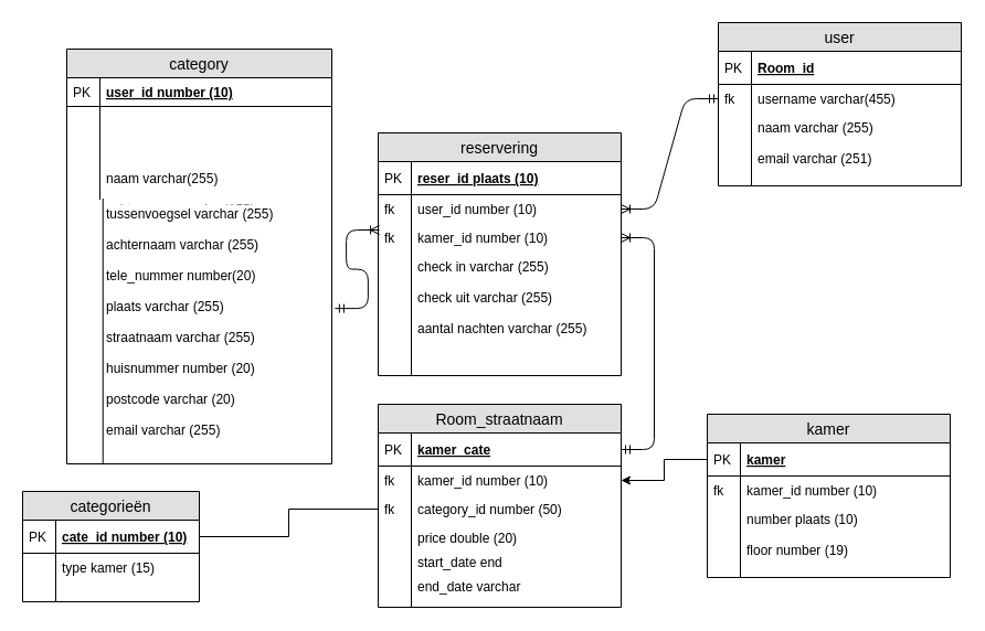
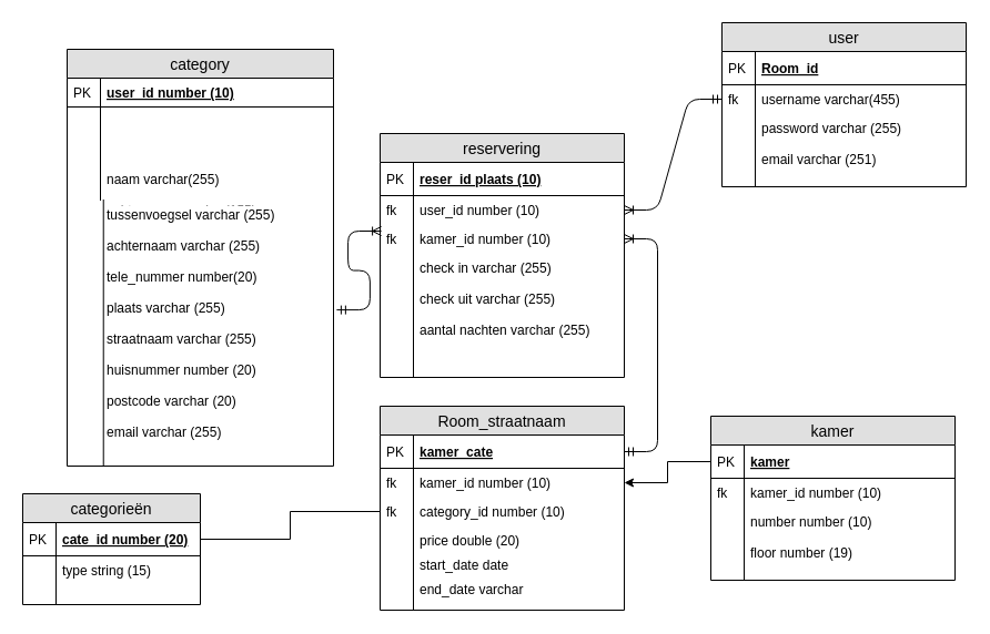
  <mxCell id="0" />
  <mxCell id="1" parent="0" />
  <mxCell id="2" value="category" style="swimlane;fontStyle=0;childLayout=stackLayout;horizontal=1;startSize=26;fillColor=#e0e0e0;horizontalStack=0;resizeParent=1;resizeParentMax=0;resizeLast=0;collapsible=1;marginBottom=0;swimlaneFillColor=#ffffff;align=center;fontSize=14;" vertex="1" parent="1"><mxGeometry x="60" y="44" width="240" height="376" as="geometry"><mxRectangle x="40" y="10" width="60" height="26" as="alternateBounds" /></mxGeometry></mxCell>
  <mxCell id="3" value="user_id number (10)" style="shape=partialRectangle;top=0;left=0;right=0;bottom=1;align=left;verticalAlign=middle;fillColor=none;spacingLeft=34;spacingRight=4;overflow=hidden;rotatable=0;points=[[0,0.5],[1,0.5]];portConstraint=eastwest;dropTarget=0;fontStyle=5;fontSize=12;" vertex="1" parent="2"><mxGeometry y="26" width="240" height="26" as="geometry" /></mxCell>
  <mxCell id="4" value="PK" style="shape=partialRectangle;top=0;left=0;bottom=0;fillColor=none;align=left;verticalAlign=middle;spacingLeft=4;spacingRight=4;overflow=hidden;rotatable=0;points=[];portConstraint=eastwest;part=1;fontSize=12;" vertex="1" connectable="0" parent="3"><mxGeometry width="30" height="26" as="geometry" /></mxCell>
  <mxCell id="5" value="" style="shape=partialRectangle;top=0;left=0;right=0;bottom=0;align=left;verticalAlign=top;fillColor=none;spacingLeft=34;spacingRight=4;overflow=hidden;rotatable=0;points=[[0,0.5],[1,0.5]];portConstraint=eastwest;dropTarget=0;fontSize=12;" vertex="1" parent="2"><mxGeometry y="52" width="240" height="26" as="geometry" /></mxCell>
  <mxCell id="6" value="" style="shape=partialRectangle;top=0;left=0;bottom=0;fillColor=none;align=left;verticalAlign=top;spacingLeft=4;spacingRight=4;overflow=hidden;rotatable=0;points=[];portConstraint=eastwest;part=1;fontSize=12;" vertex="1" connectable="0" parent="5"><mxGeometry width="30" height="26" as="geometry" /></mxCell>
  <mxCell id="7" value="" style="shape=partialRectangle;top=0;left=0;right=0;bottom=0;align=left;verticalAlign=top;fillColor=none;spacingLeft=34;spacingRight=4;overflow=hidden;rotatable=0;points=[[0,0.5],[1,0.5]];portConstraint=eastwest;dropTarget=0;fontSize=12;" vertex="1" parent="2"><mxGeometry y="78" width="240" height="26" as="geometry" /></mxCell>
  <mxCell id="8" value="" style="shape=partialRectangle;top=0;left=0;bottom=0;fillColor=none;align=left;verticalAlign=top;spacingLeft=4;spacingRight=4;overflow=hidden;rotatable=0;points=[];portConstraint=eastwest;part=1;fontSize=12;" vertex="1" connectable="0" parent="7"><mxGeometry width="30" height="26" as="geometry" /></mxCell>
  <mxCell id="9" value="naam varchar(255)&#10;&#10;achternaam varchar(155)&#10;f&#10;" style="shape=partialRectangle;top=0;left=0;right=0;bottom=0;align=left;verticalAlign=top;fillColor=none;spacingLeft=34;spacingRight=4;overflow=hidden;rotatable=0;points=[[0,0.5],[1,0.5]];portConstraint=eastwest;dropTarget=0;fontSize=12;" vertex="1" parent="2"><mxGeometry y="104" width="240" height="32" as="geometry" /></mxCell>
  <mxCell id="10" value="" style="shape=partialRectangle;top=0;left=0;bottom=0;fillColor=none;align=left;verticalAlign=top;spacingLeft=4;spacingRight=4;overflow=hidden;rotatable=0;points=[];portConstraint=eastwest;part=1;fontSize=12;" vertex="1" connectable="0" parent="9"><mxGeometry width="30" height="32" as="geometry" /></mxCell>
  <mxCell id="11" value="tussenvoegsel varchar (255)&#10;&#10;achternaam varchar (255)&#10;&#10;tele_nummer number(20)&#10;&#10;plaats varchar (255)&#10;&#10;straatnaam varchar (255)&#10;&#10;huisnummer number (20)&#10;&#10;postcode varchar (20)&#10;&#10;email varchar (255)" style="shape=partialRectangle;top=0;left=0;right=0;bottom=0;align=left;verticalAlign=top;fillColor=none;spacingLeft=34;spacingRight=4;overflow=hidden;rotatable=0;points=[[0,0.5],[1,0.5]];portConstraint=eastwest;dropTarget=0;fontSize=12;" vertex="1" parent="2"><mxGeometry y="136" width="240" height="240" as="geometry" /></mxCell>
  <mxCell id="12" value="" style="shape=partialRectangle;top=0;left=0;bottom=0;fillColor=none;align=left;verticalAlign=top;spacingLeft=4;spacingRight=4;overflow=hidden;rotatable=0;points=[];portConstraint=eastwest;part=1;fontSize=12;" vertex="1" connectable="0" parent="11"><mxGeometry width="32.727" height="240.0" as="geometry" /></mxCell>
  <mxCell id="13" value="categorieën" style="swimlane;fontStyle=0;childLayout=stackLayout;horizontal=1;startSize=26;fillColor=#e0e0e0;horizontalStack=0;resizeParent=1;resizeParentMax=0;resizeLast=0;collapsible=1;marginBottom=0;swimlaneFillColor=#ffffff;align=center;fontSize=14;" vertex="1" parent="1"><mxGeometry x="20" y="445" width="160" height="100" as="geometry" /></mxCell>
- <mxCell id="14" value="cate_id number (10)" style="shape=partialRectangle;top=0;left=0;right=0;bottom=1;align=left;verticalAlign=middle;fillColor=none;spacingLeft=34;spacingRight=4;overflow=hidden;rotatable=0;points=[[0,0.5],[1,0.5]];portConstraint=eastwest;dropTarget=0;fontStyle=5;fontSize=12;" vertex="1" parent="13"><mxGeometry y="26" width="160" height="30" as="geometry" /></mxCell>
+ <mxCell id="14" value="cate_id number (20)" style="shape=partialRectangle;top=0;left=0;right=0;bottom=1;align=left;verticalAlign=middle;fillColor=none;spacingLeft=34;spacingRight=4;overflow=hidden;rotatable=0;points=[[0,0.5],[1,0.5]];portConstraint=eastwest;dropTarget=0;fontStyle=5;fontSize=12;" vertex="1" parent="13"><mxGeometry y="26" width="160" height="30" as="geometry" /></mxCell>
  <mxCell id="15" value="PK" style="shape=partialRectangle;top=0;left=0;bottom=0;fillColor=none;align=left;verticalAlign=middle;spacingLeft=4;spacingRight=4;overflow=hidden;rotatable=0;points=[];portConstraint=eastwest;part=1;fontSize=12;" vertex="1" connectable="0" parent="14"><mxGeometry width="30" height="30" as="geometry" /></mxCell>
- <mxCell id="16" value="type kamer (15)" style="shape=partialRectangle;top=0;left=0;right=0;bottom=0;align=left;verticalAlign=top;fillColor=none;spacingLeft=34;spacingRight=4;overflow=hidden;rotatable=0;points=[[0,0.5],[1,0.5]];portConstraint=eastwest;dropTarget=0;fontSize=12;" vertex="1" parent="13"><mxGeometry y="56" width="160" height="44" as="geometry" /></mxCell>
+ <mxCell id="16" value="type string (15)" style="shape=partialRectangle;top=0;left=0;right=0;bottom=0;align=left;verticalAlign=top;fillColor=none;spacingLeft=34;spacingRight=4;overflow=hidden;rotatable=0;points=[[0,0.5],[1,0.5]];portConstraint=eastwest;dropTarget=0;fontSize=12;" vertex="1" parent="13"><mxGeometry y="56" width="160" height="44" as="geometry" /></mxCell>
  <mxCell id="17" value="" style="shape=partialRectangle;top=0;left=0;bottom=0;fillColor=none;align=left;verticalAlign=top;spacingLeft=4;spacingRight=4;overflow=hidden;rotatable=0;points=[];portConstraint=eastwest;part=1;fontSize=12;" vertex="1" connectable="0" parent="16"><mxGeometry width="30" height="44" as="geometry" /></mxCell>
  <mxCell id="18" value="reservering" style="swimlane;fontStyle=0;childLayout=stackLayout;horizontal=1;startSize=26;fillColor=#e0e0e0;horizontalStack=0;resizeParent=1;resizeParentMax=0;resizeLast=0;collapsible=1;marginBottom=0;swimlaneFillColor=#ffffff;align=center;fontSize=14;" vertex="1" parent="1"><mxGeometry x="342" y="120" width="220" height="220" as="geometry" /></mxCell>
  <mxCell id="19" value="reser_id plaats (10)" style="shape=partialRectangle;top=0;left=0;right=0;bottom=1;align=left;verticalAlign=middle;fillColor=none;spacingLeft=34;spacingRight=4;overflow=hidden;rotatable=0;points=[[0,0.5],[1,0.5]];portConstraint=eastwest;dropTarget=0;fontStyle=5;fontSize=12;" vertex="1" parent="18"><mxGeometry y="26" width="220" height="30" as="geometry" /></mxCell>
  <mxCell id="20" value="PK" style="shape=partialRectangle;top=0;left=0;bottom=0;fillColor=none;align=left;verticalAlign=middle;spacingLeft=4;spacingRight=4;overflow=hidden;rotatable=0;points=[];portConstraint=eastwest;part=1;fontSize=12;" vertex="1" connectable="0" parent="19"><mxGeometry width="30" height="30" as="geometry" /></mxCell>
  <mxCell id="21" value="user_id number (10)" style="shape=partialRectangle;top=0;left=0;right=0;bottom=0;align=left;verticalAlign=top;fillColor=none;spacingLeft=34;spacingRight=4;overflow=hidden;rotatable=0;points=[[0,0.5],[1,0.5]];portConstraint=eastwest;dropTarget=0;fontSize=12;" vertex="1" parent="18"><mxGeometry y="56" width="220" height="26" as="geometry" /></mxCell>
  <mxCell id="22" value="fk" style="shape=partialRectangle;top=0;left=0;bottom=0;fillColor=none;align=left;verticalAlign=top;spacingLeft=4;spacingRight=4;overflow=hidden;rotatable=0;points=[];portConstraint=eastwest;part=1;fontSize=12;" vertex="1" connectable="0" parent="21"><mxGeometry width="30" height="26" as="geometry" /></mxCell>
  <mxCell id="23" value="kamer_id number (10)" style="shape=partialRectangle;top=0;left=0;right=0;bottom=0;align=left;verticalAlign=top;fillColor=none;spacingLeft=34;spacingRight=4;overflow=hidden;rotatable=0;points=[[0,0.5],[1,0.5]];portConstraint=eastwest;dropTarget=0;fontSize=12;" vertex="1" parent="18"><mxGeometry y="82" width="220" height="26" as="geometry" /></mxCell>
  <mxCell id="24" value="fk" style="shape=partialRectangle;top=0;left=0;bottom=0;fillColor=none;align=left;verticalAlign=top;spacingLeft=4;spacingRight=4;overflow=hidden;rotatable=0;points=[];portConstraint=eastwest;part=1;fontSize=12;" vertex="1" connectable="0" parent="23"><mxGeometry width="30" height="26" as="geometry" /></mxCell>
  <mxCell id="25" value="check in varchar (255)&#10;&#10;check uit varchar (255)&#10;&#10;aantal nachten varchar (255)&#10;&#10;&#10;&#10;" style="shape=partialRectangle;top=0;left=0;right=0;bottom=0;align=left;verticalAlign=top;fillColor=none;spacingLeft=34;spacingRight=4;overflow=hidden;rotatable=0;points=[[0,0.5],[1,0.5]];portConstraint=eastwest;dropTarget=0;fontSize=12;" vertex="1" parent="18"><mxGeometry y="108" width="220" height="102" as="geometry" /></mxCell>
  <mxCell id="26" value="" style="shape=partialRectangle;top=0;left=0;bottom=0;fillColor=none;align=left;verticalAlign=top;spacingLeft=4;spacingRight=4;overflow=hidden;rotatable=0;points=[];portConstraint=eastwest;part=1;fontSize=12;" vertex="1" connectable="0" parent="25"><mxGeometry width="30" height="102" as="geometry" /></mxCell>
  <mxCell id="27" value="" style="shape=partialRectangle;top=0;left=0;right=0;bottom=0;align=left;verticalAlign=top;fillColor=none;spacingLeft=34;spacingRight=4;overflow=hidden;rotatable=0;points=[[0,0.5],[1,0.5]];portConstraint=eastwest;dropTarget=0;fontSize=12;" vertex="1" parent="18"><mxGeometry y="210" width="220" height="10" as="geometry" /></mxCell>
  <mxCell id="28" value="" style="shape=partialRectangle;top=0;left=0;bottom=0;fillColor=none;align=left;verticalAlign=top;spacingLeft=4;spacingRight=4;overflow=hidden;rotatable=0;points=[];portConstraint=eastwest;part=1;fontSize=12;" vertex="1" connectable="0" parent="27"><mxGeometry width="30" height="10" as="geometry" /></mxCell>
  <mxCell id="29" value="" style="edgeStyle=entityRelationEdgeStyle;fontSize=12;html=1;endArrow=ERoneToMany;startArrow=ERmandOne;entryX=0.005;entryY=0.231;entryDx=0;entryDy=0;entryPerimeter=0;exitX=1.012;exitY=0.413;exitDx=0;exitDy=0;exitPerimeter=0;" edge="1" parent="1" source="11" target="23"><mxGeometry width="100" height="100" relative="1" as="geometry"><mxPoint x="300" y="559" as="sourcePoint" /><mxPoint x="400" y="459" as="targetPoint" /></mxGeometry></mxCell>
  <mxCell id="30" value="" style="edgeStyle=entityRelationEdgeStyle;fontSize=12;html=1;endArrow=ERoneToMany;startArrow=ERmandOne;exitX=1;exitY=0.5;exitDx=0;exitDy=0;" edge="1" parent="1" source="32" target="23"><mxGeometry width="100" height="100" relative="1" as="geometry"><mxPoint x="570" y="407" as="sourcePoint" /><mxPoint x="520" y="209" as="targetPoint" /></mxGeometry></mxCell>
  <mxCell id="31" value="Room_straatnaam" style="swimlane;fontStyle=0;childLayout=stackLayout;horizontal=1;startSize=26;fillColor=#e0e0e0;horizontalStack=0;resizeParent=1;resizeParentMax=0;resizeLast=0;collapsible=1;marginBottom=0;swimlaneFillColor=#ffffff;align=center;fontSize=14;" vertex="1" parent="1"><mxGeometry x="342" y="366" width="220" height="184" as="geometry" /></mxCell>
  <mxCell id="32" value="kamer_cate" style="shape=partialRectangle;top=0;left=0;right=0;bottom=1;align=left;verticalAlign=middle;fillColor=none;spacingLeft=34;spacingRight=4;overflow=hidden;rotatable=0;points=[[0,0.5],[1,0.5]];portConstraint=eastwest;dropTarget=0;fontStyle=5;fontSize=12;" vertex="1" parent="31"><mxGeometry y="26" width="220" height="30" as="geometry" /></mxCell>
  <mxCell id="33" value="PK" style="shape=partialRectangle;top=0;left=0;bottom=0;fillColor=none;align=left;verticalAlign=middle;spacingLeft=4;spacingRight=4;overflow=hidden;rotatable=0;points=[];portConstraint=eastwest;part=1;fontSize=12;" vertex="1" connectable="0" parent="32"><mxGeometry width="30" height="30" as="geometry" /></mxCell>
  <mxCell id="34" value="kamer_id number (10)" style="shape=partialRectangle;top=0;left=0;right=0;bottom=0;align=left;verticalAlign=top;fillColor=none;spacingLeft=34;spacingRight=4;overflow=hidden;rotatable=0;points=[[0,0.5],[1,0.5]];portConstraint=eastwest;dropTarget=0;fontSize=12;" vertex="1" parent="31"><mxGeometry y="56" width="220" height="26" as="geometry" /></mxCell>
  <mxCell id="35" value="fk" style="shape=partialRectangle;top=0;left=0;bottom=0;fillColor=none;align=left;verticalAlign=top;spacingLeft=4;spacingRight=4;overflow=hidden;rotatable=0;points=[];portConstraint=eastwest;part=1;fontSize=12;" vertex="1" connectable="0" parent="34"><mxGeometry width="30" height="26" as="geometry" /></mxCell>
- <mxCell id="36" value="category_id number (50)" style="shape=partialRectangle;top=0;left=0;right=0;bottom=0;align=left;verticalAlign=top;fillColor=none;spacingLeft=34;spacingRight=4;overflow=hidden;rotatable=0;points=[[0,0.5],[1,0.5]];portConstraint=eastwest;dropTarget=0;fontSize=12;" vertex="1" parent="31"><mxGeometry y="82" width="220" height="26" as="geometry" /></mxCell>
+ <mxCell id="36" value="category_id number (10)" style="shape=partialRectangle;top=0;left=0;right=0;bottom=0;align=left;verticalAlign=top;fillColor=none;spacingLeft=34;spacingRight=4;overflow=hidden;rotatable=0;points=[[0,0.5],[1,0.5]];portConstraint=eastwest;dropTarget=0;fontSize=12;" vertex="1" parent="31"><mxGeometry y="82" width="220" height="26" as="geometry" /></mxCell>
  <mxCell id="37" value="fk" style="shape=partialRectangle;top=0;left=0;bottom=0;fillColor=none;align=left;verticalAlign=top;spacingLeft=4;spacingRight=4;overflow=hidden;rotatable=0;points=[];portConstraint=eastwest;part=1;fontSize=12;" vertex="1" connectable="0" parent="36"><mxGeometry width="30" height="26" as="geometry" /></mxCell>
  <mxCell id="38" value="price double (20)&#10;&#10;" style="shape=partialRectangle;top=0;left=0;right=0;bottom=0;align=left;verticalAlign=top;fillColor=none;spacingLeft=34;spacingRight=4;overflow=hidden;rotatable=0;points=[[0,0.5],[1,0.5]];portConstraint=eastwest;dropTarget=0;fontSize=12;" vertex="1" parent="31"><mxGeometry y="108" width="220" height="22" as="geometry" /></mxCell>
  <mxCell id="39" value="" style="shape=partialRectangle;top=0;left=0;bottom=0;fillColor=none;align=left;verticalAlign=top;spacingLeft=4;spacingRight=4;overflow=hidden;rotatable=0;points=[];portConstraint=eastwest;part=1;fontSize=12;" vertex="1" connectable="0" parent="38"><mxGeometry width="30" height="22" as="geometry" /></mxCell>
- <mxCell id="40" value="start_date end&#10;&#10;" style="shape=partialRectangle;top=0;left=0;right=0;bottom=0;align=left;verticalAlign=top;fillColor=none;spacingLeft=34;spacingRight=4;overflow=hidden;rotatable=0;points=[[0,0.5],[1,0.5]];portConstraint=eastwest;dropTarget=0;fontSize=12;" vertex="1" parent="31"><mxGeometry y="130" width="220" height="22" as="geometry" /></mxCell>
+ <mxCell id="40" value="start_date date&#10;&#10;" style="shape=partialRectangle;top=0;left=0;right=0;bottom=0;align=left;verticalAlign=top;fillColor=none;spacingLeft=34;spacingRight=4;overflow=hidden;rotatable=0;points=[[0,0.5],[1,0.5]];portConstraint=eastwest;dropTarget=0;fontSize=12;" vertex="1" parent="31"><mxGeometry y="130" width="220" height="22" as="geometry" /></mxCell>
  <mxCell id="41" value="" style="shape=partialRectangle;top=0;left=0;bottom=0;fillColor=none;align=left;verticalAlign=top;spacingLeft=4;spacingRight=4;overflow=hidden;rotatable=0;points=[];portConstraint=eastwest;part=1;fontSize=12;" vertex="1" connectable="0" parent="40"><mxGeometry width="30" height="22" as="geometry" /></mxCell>
  <mxCell id="42" value="end_date varchar&#10;" style="shape=partialRectangle;top=0;left=0;right=0;bottom=0;align=left;verticalAlign=top;fillColor=none;spacingLeft=34;spacingRight=4;overflow=hidden;rotatable=0;points=[[0,0.5],[1,0.5]];portConstraint=eastwest;dropTarget=0;fontSize=12;" vertex="1" parent="31"><mxGeometry y="152" width="220" height="22" as="geometry" /></mxCell>
  <mxCell id="43" value="" style="shape=partialRectangle;top=0;left=0;bottom=0;fillColor=none;align=left;verticalAlign=top;spacingLeft=4;spacingRight=4;overflow=hidden;rotatable=0;points=[];portConstraint=eastwest;part=1;fontSize=12;" vertex="1" connectable="0" parent="42"><mxGeometry width="30" height="22" as="geometry" /></mxCell>
  <mxCell id="44" value="" style="shape=partialRectangle;top=0;left=0;right=0;bottom=0;align=left;verticalAlign=top;fillColor=none;spacingLeft=34;spacingRight=4;overflow=hidden;rotatable=0;points=[[0,0.5],[1,0.5]];portConstraint=eastwest;dropTarget=0;fontSize=12;" vertex="1" parent="31"><mxGeometry y="174" width="220" height="10" as="geometry" /></mxCell>
  <mxCell id="45" value="" style="shape=partialRectangle;top=0;left=0;bottom=0;fillColor=none;align=left;verticalAlign=top;spacingLeft=4;spacingRight=4;overflow=hidden;rotatable=0;points=[];portConstraint=eastwest;part=1;fontSize=12;" vertex="1" connectable="0" parent="44"><mxGeometry width="30" height="10" as="geometry" /></mxCell>
  <mxCell id="46" value="kamer" style="swimlane;fontStyle=0;childLayout=stackLayout;horizontal=1;startSize=26;fillColor=#e0e0e0;horizontalStack=0;resizeParent=1;resizeParentMax=0;resizeLast=0;collapsible=1;marginBottom=0;swimlaneFillColor=#ffffff;align=center;fontSize=14;" vertex="1" parent="1"><mxGeometry x="640" y="375" width="220" height="148" as="geometry" /></mxCell>
  <mxCell id="47" value="kamer" style="shape=partialRectangle;top=0;left=0;right=0;bottom=1;align=left;verticalAlign=middle;fillColor=none;spacingLeft=34;spacingRight=4;overflow=hidden;rotatable=0;points=[[0,0.5],[1,0.5]];portConstraint=eastwest;dropTarget=0;fontStyle=5;fontSize=12;" vertex="1" parent="46"><mxGeometry y="26" width="220" height="30" as="geometry" /></mxCell>
  <mxCell id="48" value="PK" style="shape=partialRectangle;top=0;left=0;bottom=0;fillColor=none;align=left;verticalAlign=middle;spacingLeft=4;spacingRight=4;overflow=hidden;rotatable=0;points=[];portConstraint=eastwest;part=1;fontSize=12;" vertex="1" connectable="0" parent="47"><mxGeometry width="30" height="30" as="geometry" /></mxCell>
  <mxCell id="49" value="kamer_id number (10)" style="shape=partialRectangle;top=0;left=0;right=0;bottom=0;align=left;verticalAlign=top;fillColor=none;spacingLeft=34;spacingRight=4;overflow=hidden;rotatable=0;points=[[0,0.5],[1,0.5]];portConstraint=eastwest;dropTarget=0;fontSize=12;" vertex="1" parent="46"><mxGeometry y="56" width="220" height="26" as="geometry" /></mxCell>
  <mxCell id="50" value="fk" style="shape=partialRectangle;top=0;left=0;bottom=0;fillColor=none;align=left;verticalAlign=top;spacingLeft=4;spacingRight=4;overflow=hidden;rotatable=0;points=[];portConstraint=eastwest;part=1;fontSize=12;" vertex="1" connectable="0" parent="49"><mxGeometry width="30" height="26" as="geometry" /></mxCell>
- <mxCell id="51" value="number plaats (10)&#10;&#10;" style="shape=partialRectangle;top=0;left=0;right=0;bottom=0;align=left;verticalAlign=top;fillColor=none;spacingLeft=34;spacingRight=4;overflow=hidden;rotatable=0;points=[[0,0.5],[1,0.5]];portConstraint=eastwest;dropTarget=0;fontSize=12;" vertex="1" parent="46"><mxGeometry y="82" width="220" height="28" as="geometry" /></mxCell>
+ <mxCell id="51" value="number number (10)&#10;&#10;" style="shape=partialRectangle;top=0;left=0;right=0;bottom=0;align=left;verticalAlign=top;fillColor=none;spacingLeft=34;spacingRight=4;overflow=hidden;rotatable=0;points=[[0,0.5],[1,0.5]];portConstraint=eastwest;dropTarget=0;fontSize=12;" vertex="1" parent="46"><mxGeometry y="82" width="220" height="28" as="geometry" /></mxCell>
  <mxCell id="52" value="" style="shape=partialRectangle;top=0;left=0;bottom=0;fillColor=none;align=left;verticalAlign=top;spacingLeft=4;spacingRight=4;overflow=hidden;rotatable=0;points=[];portConstraint=eastwest;part=1;fontSize=12;" vertex="1" connectable="0" parent="51"><mxGeometry width="30" height="28" as="geometry" /></mxCell>
  <mxCell id="53" value="floor number (19)&#10;&#10;" style="shape=partialRectangle;top=0;left=0;right=0;bottom=0;align=left;verticalAlign=top;fillColor=none;spacingLeft=34;spacingRight=4;overflow=hidden;rotatable=0;points=[[0,0.5],[1,0.5]];portConstraint=eastwest;dropTarget=0;fontSize=12;" vertex="1" parent="46"><mxGeometry y="110" width="220" height="28" as="geometry" /></mxCell>
  <mxCell id="54" value="" style="shape=partialRectangle;top=0;left=0;bottom=0;fillColor=none;align=left;verticalAlign=top;spacingLeft=4;spacingRight=4;overflow=hidden;rotatable=0;points=[];portConstraint=eastwest;part=1;fontSize=12;" vertex="1" connectable="0" parent="53"><mxGeometry width="30" height="28" as="geometry" /></mxCell>
  <mxCell id="55" value="" style="shape=partialRectangle;top=0;left=0;right=0;bottom=0;align=left;verticalAlign=top;fillColor=none;spacingLeft=34;spacingRight=4;overflow=hidden;rotatable=0;points=[[0,0.5],[1,0.5]];portConstraint=eastwest;dropTarget=0;fontSize=12;" vertex="1" parent="46"><mxGeometry y="138" width="220" height="10" as="geometry" /></mxCell>
  <mxCell id="56" value="" style="shape=partialRectangle;top=0;left=0;bottom=0;fillColor=none;align=left;verticalAlign=top;spacingLeft=4;spacingRight=4;overflow=hidden;rotatable=0;points=[];portConstraint=eastwest;part=1;fontSize=12;" vertex="1" connectable="0" parent="55"><mxGeometry width="30" height="10" as="geometry" /></mxCell>
  <mxCell id="57" style="edgeStyle=orthogonalEdgeStyle;rounded=0;orthogonalLoop=1;jettySize=auto;html=1;entryX=1;entryY=0.5;entryDx=0;entryDy=0;" edge="1" parent="1" source="47" target="34"><mxGeometry relative="1" as="geometry"><mxPoint x="570" y="449" as="targetPoint" /></mxGeometry></mxCell>
  <mxCell id="58" style="edgeStyle=orthogonalEdgeStyle;rounded=0;orthogonalLoop=1;jettySize=auto;html=1;entryX=0;entryY=0.5;entryDx=0;entryDy=0;endArrow=none;" edge="1" parent="1" source="14" target="36"><mxGeometry relative="1" as="geometry" /></mxCell>
  <mxCell id="59" value="user" style="swimlane;fontStyle=0;childLayout=stackLayout;horizontal=1;startSize=26;fillColor=#e0e0e0;horizontalStack=0;resizeParent=1;resizeParentMax=0;resizeLast=0;collapsible=1;marginBottom=0;swimlaneFillColor=#ffffff;align=center;fontSize=14;" vertex="1" parent="1"><mxGeometry x="650" y="20" width="220" height="148" as="geometry" /></mxCell>
  <mxCell id="60" value="Room_id" style="shape=partialRectangle;top=0;left=0;right=0;bottom=1;align=left;verticalAlign=middle;fillColor=none;spacingLeft=34;spacingRight=4;overflow=hidden;rotatable=0;points=[[0,0.5],[1,0.5]];portConstraint=eastwest;dropTarget=0;fontStyle=5;fontSize=12;" vertex="1" parent="59"><mxGeometry y="26" width="220" height="30" as="geometry" /></mxCell>
  <mxCell id="61" value="PK" style="shape=partialRectangle;top=0;left=0;bottom=0;fillColor=none;align=left;verticalAlign=middle;spacingLeft=4;spacingRight=4;overflow=hidden;rotatable=0;points=[];portConstraint=eastwest;part=1;fontSize=12;" vertex="1" connectable="0" parent="60"><mxGeometry width="30" height="30" as="geometry" /></mxCell>
  <mxCell id="62" value="username varchar(455)" style="shape=partialRectangle;top=0;left=0;right=0;bottom=0;align=left;verticalAlign=top;fillColor=none;spacingLeft=34;spacingRight=4;overflow=hidden;rotatable=0;points=[[0,0.5],[1,0.5]];portConstraint=eastwest;dropTarget=0;fontSize=12;" vertex="1" parent="59"><mxGeometry y="56" width="220" height="26" as="geometry" /></mxCell>
  <mxCell id="63" value="fk" style="shape=partialRectangle;top=0;left=0;bottom=0;fillColor=none;align=left;verticalAlign=top;spacingLeft=4;spacingRight=4;overflow=hidden;rotatable=0;points=[];portConstraint=eastwest;part=1;fontSize=12;" vertex="1" connectable="0" parent="62"><mxGeometry width="30" height="26" as="geometry" /></mxCell>
- <mxCell id="64" value="naam varchar (255)" style="shape=partialRectangle;top=0;left=0;right=0;bottom=0;align=left;verticalAlign=top;fillColor=none;spacingLeft=34;spacingRight=4;overflow=hidden;rotatable=0;points=[[0,0.5],[1,0.5]];portConstraint=eastwest;dropTarget=0;fontSize=12;" vertex="1" parent="59"><mxGeometry y="82" width="220" height="28" as="geometry" /></mxCell>
+ <mxCell id="64" value="password varchar (255)" style="shape=partialRectangle;top=0;left=0;right=0;bottom=0;align=left;verticalAlign=top;fillColor=none;spacingLeft=34;spacingRight=4;overflow=hidden;rotatable=0;points=[[0,0.5],[1,0.5]];portConstraint=eastwest;dropTarget=0;fontSize=12;" vertex="1" parent="59"><mxGeometry y="82" width="220" height="28" as="geometry" /></mxCell>
  <mxCell id="65" value="" style="shape=partialRectangle;top=0;left=0;bottom=0;fillColor=none;align=left;verticalAlign=top;spacingLeft=4;spacingRight=4;overflow=hidden;rotatable=0;points=[];portConstraint=eastwest;part=1;fontSize=12;" vertex="1" connectable="0" parent="64"><mxGeometry width="30" height="28" as="geometry" /></mxCell>
  <mxCell id="66" value="email varchar (251)" style="shape=partialRectangle;top=0;left=0;right=0;bottom=0;align=left;verticalAlign=top;fillColor=none;spacingLeft=34;spacingRight=4;overflow=hidden;rotatable=0;points=[[0,0.5],[1,0.5]];portConstraint=eastwest;dropTarget=0;fontSize=12;" vertex="1" parent="59"><mxGeometry y="110" width="220" height="28" as="geometry" /></mxCell>
  <mxCell id="67" value="" style="shape=partialRectangle;top=0;left=0;bottom=0;fillColor=none;align=left;verticalAlign=top;spacingLeft=4;spacingRight=4;overflow=hidden;rotatable=0;points=[];portConstraint=eastwest;part=1;fontSize=12;" vertex="1" connectable="0" parent="66"><mxGeometry width="30" height="28" as="geometry" /></mxCell>
  <mxCell id="68" value="" style="shape=partialRectangle;top=0;left=0;right=0;bottom=0;align=left;verticalAlign=top;fillColor=none;spacingLeft=34;spacingRight=4;overflow=hidden;rotatable=0;points=[[0,0.5],[1,0.5]];portConstraint=eastwest;dropTarget=0;fontSize=12;" vertex="1" parent="59"><mxGeometry y="138" width="220" height="10" as="geometry" /></mxCell>
  <mxCell id="69" value="" style="shape=partialRectangle;top=0;left=0;bottom=0;fillColor=none;align=left;verticalAlign=top;spacingLeft=4;spacingRight=4;overflow=hidden;rotatable=0;points=[];portConstraint=eastwest;part=1;fontSize=12;" vertex="1" connectable="0" parent="68"><mxGeometry width="30" height="10" as="geometry" /></mxCell>
  <mxCell id="70" value="" style="edgeStyle=entityRelationEdgeStyle;fontSize=12;html=1;endArrow=ERoneToMany;startArrow=ERmandOne;" edge="1" parent="1" source="62" target="21"><mxGeometry width="100" height="100" relative="1" as="geometry"><mxPoint x="580" y="189" as="sourcePoint" /><mxPoint x="680" y="89" as="targetPoint" /></mxGeometry></mxCell>
